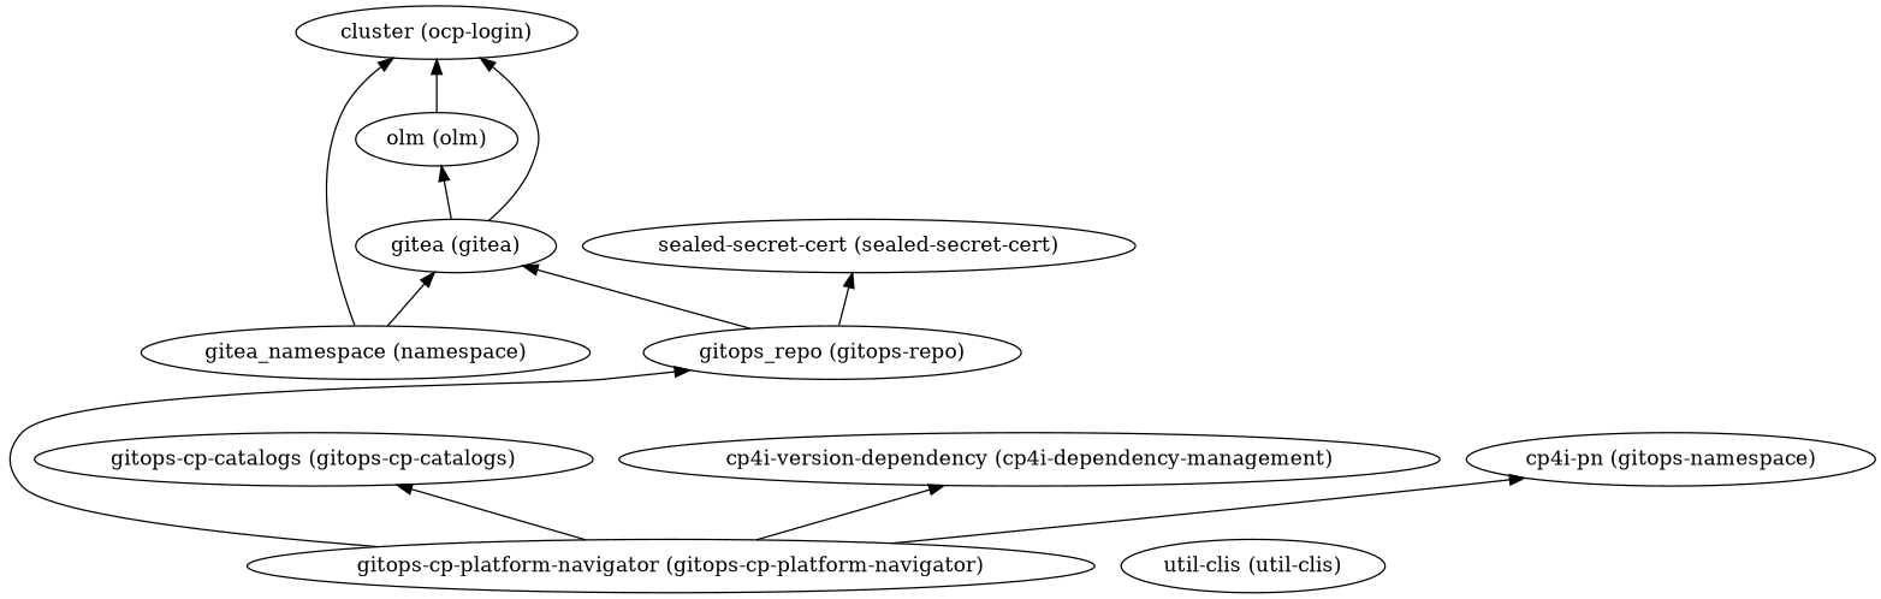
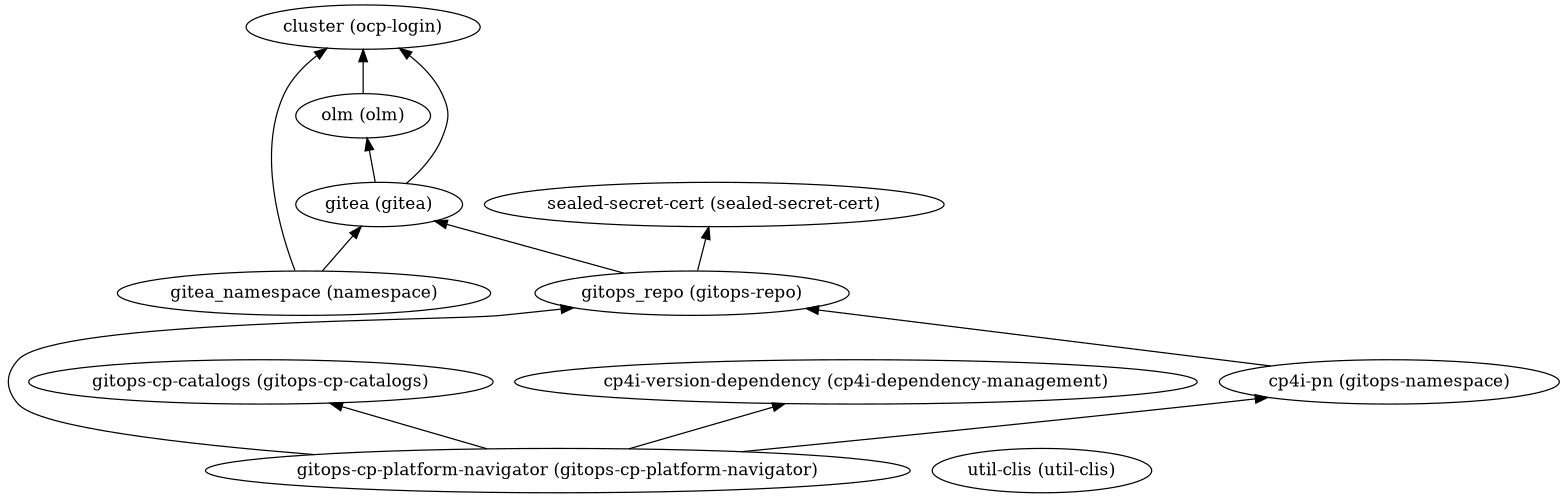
  digraph {
    rankdir=BT
    "gitops_repo (gitops-repo)"
    "sealed-secret-cert (sealed-secret-cert)"
    "gitea (gitea)"
    "cluster (ocp-login)"
    "olm (olm)"
    "gitea_namespace (namespace)"
    "gitops-cp-platform-navigator (gitops-cp-platform-navigator)"
    "gitops-cp-catalogs (gitops-cp-catalogs)"
    "cp4i-version-dependency (cp4i-dependency-management)"
    "cp4i-pn (gitops-namespace)"
    "util-clis (util-clis)"
    "gitops_repo (gitops-repo)" -> "sealed-secret-cert (sealed-secret-cert)"
    "gitops_repo (gitops-repo)" -> "gitea (gitea)"
    "gitea (gitea)" -> "cluster (ocp-login)"
    "gitea (gitea)" -> "olm (olm)"
    "olm (olm)" -> "cluster (ocp-login)"
    "gitea_namespace (namespace)" -> "gitea (gitea)"
    "gitea_namespace (namespace)" -> "cluster (ocp-login)"
    "gitops-cp-platform-navigator (gitops-cp-platform-navigator)" -> "gitops_repo (gitops-repo)"
    "gitops-cp-platform-navigator (gitops-cp-platform-navigator)" -> "gitops-cp-catalogs (gitops-cp-catalogs)"
    "gitops-cp-platform-navigator (gitops-cp-platform-navigator)" -> "cp4i-version-dependency (cp4i-dependency-management)"
    "gitops-cp-platform-navigator (gitops-cp-platform-navigator)" -> "cp4i-pn (gitops-namespace)"
+   "cp4i-pn (gitops-namespace)" -> "gitops_repo (gitops-repo)"
  }
